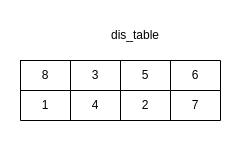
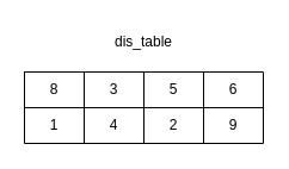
  <mxCell id="0" />
  <mxCell id="1" parent="0" />
- <mxCell id="2" value="dis_table" style="text;strokeColor=none;align=center;fillColor=none;html=1;verticalAlign=middle;whiteSpace=wrap;rounded=0;" vertex="1" parent="1"><mxGeometry x="105" y="20" width="60" height="30" as="geometry" /></mxCell>
+ <mxCell id="2" value="dis_table" style="text;strokeColor=none;align=center;fillColor=none;html=1;verticalAlign=middle;whiteSpace=wrap;rounded=0;" vertex="1" parent="1"><mxGeometry x="90" y="20" width="60" height="30" as="geometry" /></mxCell>
  <mxCell id="3" value="" style="shape=table;startSize=0;container=1;collapsible=0;childLayout=tableLayout;" vertex="1" parent="1"><mxGeometry x="20" y="60" width="200" height="60" as="geometry" /></mxCell>
  <mxCell id="4" value="" style="shape=tableRow;horizontal=0;startSize=0;swimlaneHead=0;swimlaneBody=0;strokeColor=inherit;top=0;left=0;bottom=0;right=0;collapsible=0;dropTarget=0;fillColor=none;points=[[0,0.5],[1,0.5]];portConstraint=eastwest;" vertex="1" parent="3"><mxGeometry width="200" height="30" as="geometry" /></mxCell>
  <mxCell id="5" value="8" style="shape=partialRectangle;html=1;whiteSpace=wrap;connectable=0;strokeColor=inherit;overflow=hidden;fillColor=none;top=0;left=0;bottom=0;right=0;pointerEvents=1;" vertex="1" parent="4"><mxGeometry width="50" height="30" as="geometry"><mxRectangle width="50" height="30" as="alternateBounds" /></mxGeometry></mxCell>
  <mxCell id="6" value="3" style="shape=partialRectangle;html=1;whiteSpace=wrap;connectable=0;strokeColor=inherit;overflow=hidden;fillColor=none;top=0;left=0;bottom=0;right=0;pointerEvents=1;" vertex="1" parent="4"><mxGeometry x="50" width="50" height="30" as="geometry"><mxRectangle width="50" height="30" as="alternateBounds" /></mxGeometry></mxCell>
  <mxCell id="7" value="5" style="shape=partialRectangle;html=1;whiteSpace=wrap;connectable=0;strokeColor=inherit;overflow=hidden;fillColor=none;top=0;left=0;bottom=0;right=0;pointerEvents=1;" vertex="1" parent="4"><mxGeometry x="100" width="50" height="30" as="geometry"><mxRectangle width="50" height="30" as="alternateBounds" /></mxGeometry></mxCell>
  <mxCell id="8" value="6" style="shape=partialRectangle;html=1;whiteSpace=wrap;connectable=0;strokeColor=inherit;overflow=hidden;fillColor=none;top=0;left=0;bottom=0;right=0;pointerEvents=1;" vertex="1" parent="4"><mxGeometry x="150" width="50" height="30" as="geometry"><mxRectangle width="50" height="30" as="alternateBounds" /></mxGeometry></mxCell>
  <mxCell id="9" value="" style="shape=tableRow;horizontal=0;startSize=0;swimlaneHead=0;swimlaneBody=0;strokeColor=inherit;top=0;left=0;bottom=0;right=0;collapsible=0;dropTarget=0;fillColor=none;points=[[0,0.5],[1,0.5]];portConstraint=eastwest;" vertex="1" parent="3"><mxGeometry y="30" width="200" height="30" as="geometry" /></mxCell>
  <mxCell id="10" value="1" style="shape=partialRectangle;html=1;whiteSpace=wrap;connectable=0;strokeColor=inherit;overflow=hidden;fillColor=none;top=0;left=0;bottom=0;right=0;pointerEvents=1;" vertex="1" parent="9"><mxGeometry width="50" height="30" as="geometry"><mxRectangle width="50" height="30" as="alternateBounds" /></mxGeometry></mxCell>
  <mxCell id="11" value="4" style="shape=partialRectangle;html=1;whiteSpace=wrap;connectable=0;strokeColor=inherit;overflow=hidden;fillColor=none;top=0;left=0;bottom=0;right=0;pointerEvents=1;" vertex="1" parent="9"><mxGeometry x="50" width="50" height="30" as="geometry"><mxRectangle width="50" height="30" as="alternateBounds" /></mxGeometry></mxCell>
  <mxCell id="12" value="2" style="shape=partialRectangle;html=1;whiteSpace=wrap;connectable=0;strokeColor=inherit;overflow=hidden;fillColor=none;top=0;left=0;bottom=0;right=0;pointerEvents=1;" vertex="1" parent="9"><mxGeometry x="100" width="50" height="30" as="geometry"><mxRectangle width="50" height="30" as="alternateBounds" /></mxGeometry></mxCell>
- <mxCell id="13" value="7" style="shape=partialRectangle;html=1;whiteSpace=wrap;connectable=0;strokeColor=inherit;overflow=hidden;fillColor=none;top=0;left=0;bottom=0;right=0;pointerEvents=1;" vertex="1" parent="9"><mxGeometry x="150" width="50" height="30" as="geometry"><mxRectangle width="50" height="30" as="alternateBounds" /></mxGeometry></mxCell>
+ <mxCell id="13" value="9" style="shape=partialRectangle;html=1;whiteSpace=wrap;connectable=0;strokeColor=inherit;overflow=hidden;fillColor=none;top=0;left=0;bottom=0;right=0;pointerEvents=1;" vertex="1" parent="9"><mxGeometry x="150" width="50" height="30" as="geometry"><mxRectangle width="50" height="30" as="alternateBounds" /></mxGeometry></mxCell>
